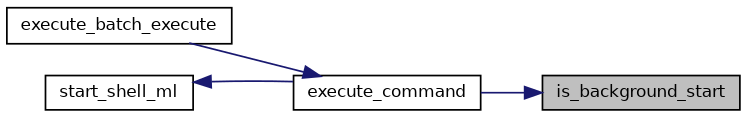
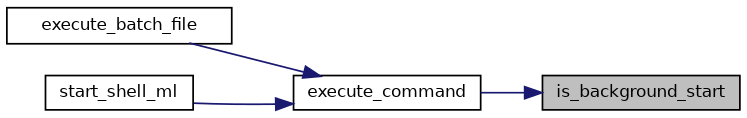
  digraph {
    rankdir=RL
    node [color=black fillcolor=white fontname=Helvetica fontsize=10 shape=record style=filled]
    edge [color=midnightblue dir=back fontname=Helvetica fontsize=10 labelfontname=Helvetica labelfontsize=10 style=solid]
    n1 [fillcolor=grey75 fontcolor=black height=0.2 label=is_background_start width=0.4]
    n2 [height=0.2 label=execute_command width=0.4]
-   n3 [height=0.2 label=execute_batch_execute width=0.4]
+   n3 [height=0.2 label=execute_batch_file width=0.4]
    n4 [height=0.2 label=start_shell_ml width=0.4]
    n1 -> n2
    n2 -> n3
-   n4 -> n2
+   n2 -> n4
  }
